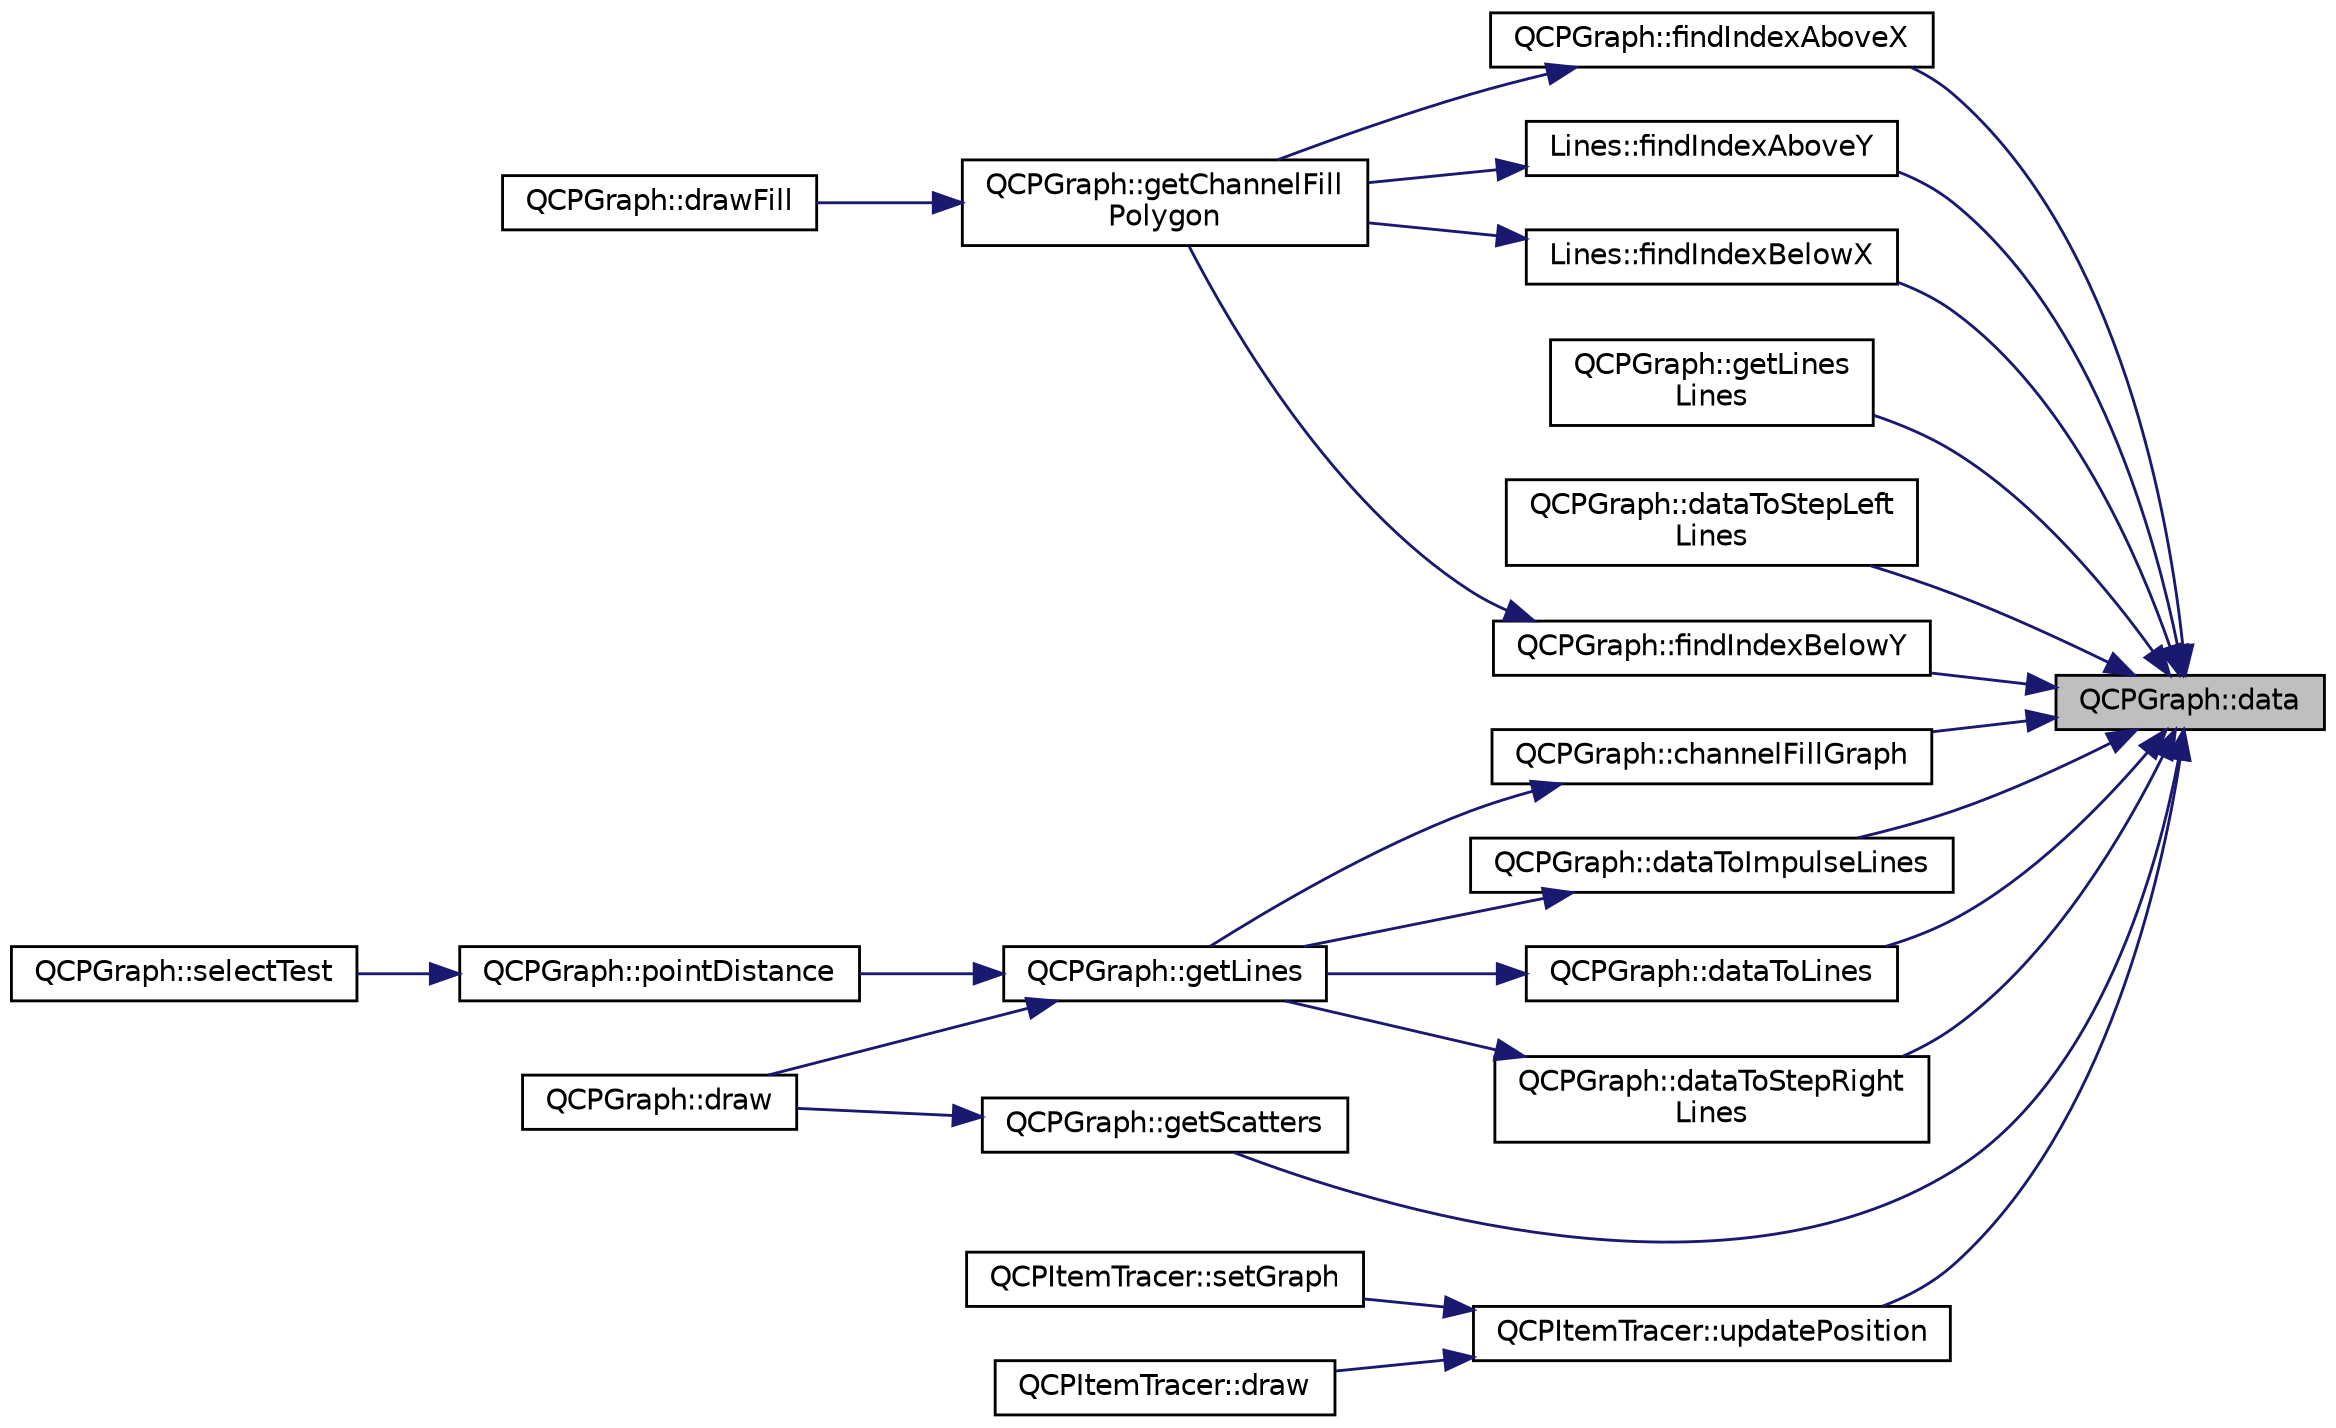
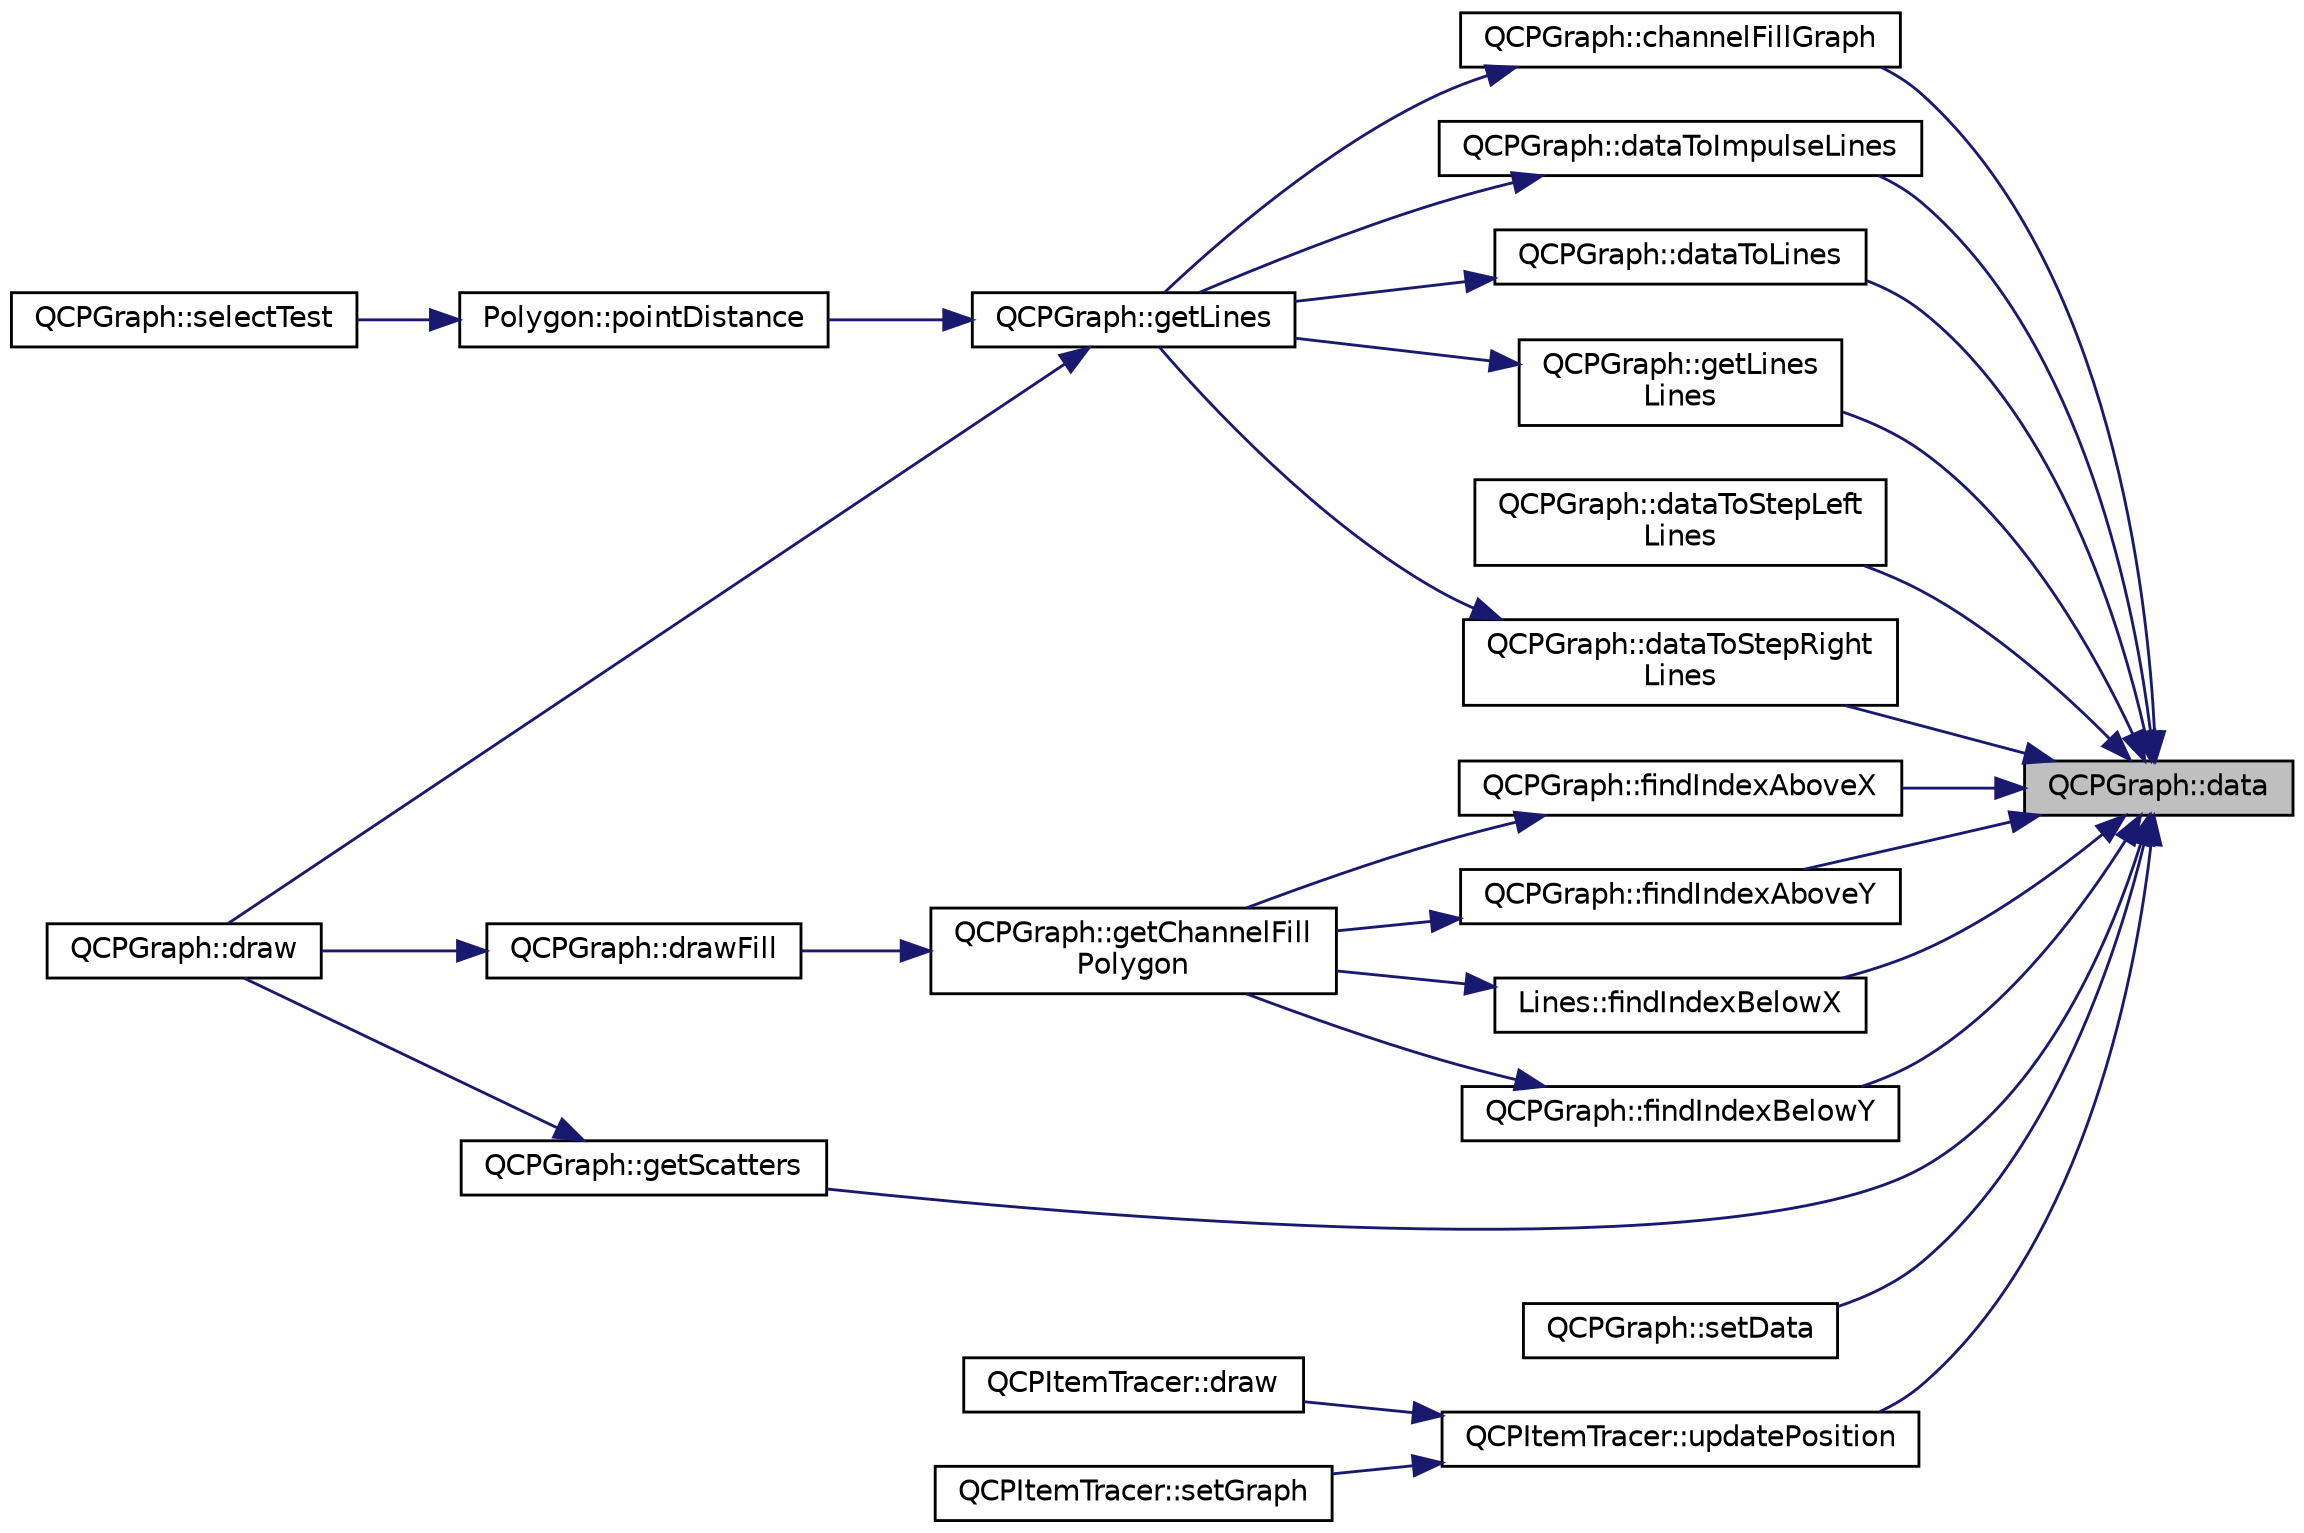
  digraph {
    rankdir=RL
    node [color=black fillcolor=white fontname=Helvetica fontsize=10 shape=record style=filled]
    edge [color=midnightblue dir=back fontname=Helvetica fontsize=10 labelfontname=Helvetica labelfontsize=10 style=solid]
    n1 [fillcolor=grey75 fontcolor=black height=0.2 label="QCPGraph::data" width=0.4]
    n2 [height=0.2 label="QCPGraph::channelFillGraph" width=0.4]
    n3 [height=0.2 label="QCPGraph::dataToImpulseLines" width=0.4]
    n4 [height=0.2 label="QCPGraph::dataToLines" width=0.4]
    n5 [height=0.2 label="QCPGraph::getLines\lLines" width=0.4]
    n6 [height=0.2 label="QCPGraph::dataToStepLeft\lLines" width=0.4]
    n7 [height=0.2 label="QCPGraph::dataToStepRight\lLines" width=0.4]
    n8 [height=0.2 label="QCPGraph::findIndexAboveX" width=0.4]
-   n9 [height=0.2 label="Lines::findIndexAboveY" width=0.4]
+   n9 [height=0.2 label="QCPGraph::findIndexAboveY" width=0.4]
    n10 [height=0.2 label="Lines::findIndexBelowX" width=0.4]
    n11 [height=0.2 label="QCPGraph::findIndexBelowY" width=0.4]
    n12 [height=0.2 label="QCPGraph::getScatters" width=0.4]
+   n13 [height=0.2 label="QCPGraph::setData" width=0.4]
    n14 [height=0.2 label="QCPItemTracer::updatePosition" width=0.4]
    n15 [height=0.2 label="QCPGraph::getLines" width=0.4]
    n16 [height=0.2 label="QCPGraph::getChannelFill\lPolygon" width=0.4]
    n17 [height=0.2 label="QCPGraph::draw" width=0.4]
    n18 [height=0.2 label="QCPItemTracer::draw" width=0.4]
    n19 [height=0.2 label="QCPItemTracer::setGraph" width=0.4]
-   n20 [height=0.2 label="QCPGraph::pointDistance" width=0.4]
+   n20 [height=0.2 label="Polygon::pointDistance" width=0.4]
    n21 [height=0.2 label="QCPGraph::selectTest" width=0.4]
    n22 [height=0.2 label="QCPGraph::drawFill" width=0.4]
    n1 -> n2
    n1 -> n3
    n1 -> n4
    n1 -> n5
    n1 -> n6
    n1 -> n7
    n1 -> n8
    n1 -> n9
    n1 -> n10
    n1 -> n11
    n1 -> n12
+   n1 -> n13
    n1 -> n14
    n2 -> n15
    n3 -> n15
    n4 -> n15
+   n5 -> n15
    n7 -> n15
    n8 -> n16
    n9 -> n16
    n10 -> n16
    n11 -> n16
    n12 -> n17
    n14 -> n18
    n14 -> n19
    n15 -> n17
    n15 -> n20
    n16 -> n22
    n20 -> n21
+   n22 -> n17
  }
